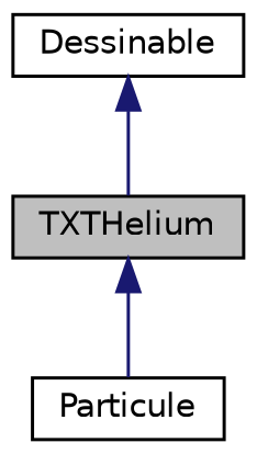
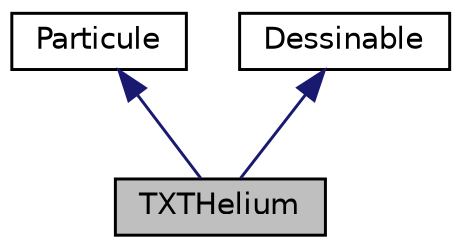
  digraph {
    node [color=black fillcolor=white fontname=Helvetica fontsize=10 shape=record style=filled]
    edge [color=midnightblue dir=back fontname=Helvetica fontsize=10 labelfontname=Helvetica labelfontsize=10 style=solid]
    n1 [fillcolor=grey75 fontcolor=black height=0.2 label=TXTHelium width=0.4]
    n2 [height=0.2 label=Particule width=0.4]
    n3 [height=0.2 label=Dessinable width=0.4]
-   n1 -> n2
+   n2 -> n1
    n3 -> n1
  }
